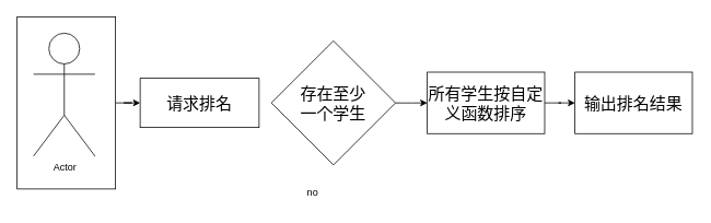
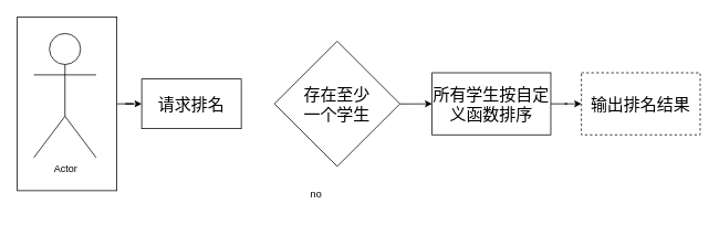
  <mxCell id="0" />
  <mxCell id="1" parent="0" />
  <mxCell id="2" value="" style="edgeStyle=orthogonalEdgeStyle;rounded=0;orthogonalLoop=1;jettySize=auto;html=1;" edge="1" parent="1" source="3" target="5"><mxGeometry relative="1" as="geometry" /></mxCell>
  <mxCell id="3" value="" style="rounded=0;whiteSpace=wrap;html=1;" vertex="1" parent="1"><mxGeometry x="20" y="20" width="120" height="210" as="geometry" /></mxCell>
  <mxCell id="4" value="Actor" style="shape=umlActor;verticalLabelPosition=bottom;verticalAlign=top;html=1;outlineConnect=0;" vertex="1" parent="1"><mxGeometry x="40" y="40" width="75" height="150" as="geometry" /></mxCell>
- <mxCell id="5" value="请求排名" style="whiteSpace=wrap;html=1;rounded=0;fontSize=20;" vertex="1" parent="1"><mxGeometry x="170" y="95" width="145" height="60" as="geometry" /></mxCell>
+ <mxCell id="5" value="请求排名" style="whiteSpace=wrap;html=1;rounded=0;fontSize=20;" vertex="1" parent="1"><mxGeometry x="170" y="95" width="120" height="60" as="geometry" /></mxCell>
  <mxCell id="6" value="" style="edgeStyle=orthogonalEdgeStyle;rounded=0;orthogonalLoop=1;jettySize=auto;html=1;" edge="1" parent="1" source="7" target="10"><mxGeometry relative="1" as="geometry" /></mxCell>
  <mxCell id="7" value="存在至少&lt;div&gt;一个学生&lt;/div&gt;" style="rhombus;whiteSpace=wrap;html=1;fontSize=20;rounded=0;" vertex="1" parent="1"><mxGeometry x="330" y="49.38" width="151.25" height="151.25" as="geometry" /></mxCell>
  <mxCell id="8" value="no" style="text;html=1;align=center;verticalAlign=middle;resizable=0;points=[];autosize=1;strokeColor=none;fillColor=none;" vertex="1" parent="1"><mxGeometry x="360" y="220" width="40" height="30" as="geometry" /></mxCell>
  <mxCell id="9" value="" style="edgeStyle=orthogonalEdgeStyle;rounded=0;orthogonalLoop=1;jettySize=auto;html=1;" edge="1" parent="1" source="10" target="11"><mxGeometry relative="1" as="geometry" /></mxCell>
  <mxCell id="10" value="所有学生按自定义函数排序" style="whiteSpace=wrap;html=1;fontSize=20;rounded=0;" vertex="1" parent="1"><mxGeometry x="520" y="87.51" width="143.13" height="75" as="geometry" /></mxCell>
- <mxCell id="11" value="输出排名结果" style="whiteSpace=wrap;html=1;fontSize=20;rounded=0;" vertex="1" parent="1"><mxGeometry x="700" y="87.51" width="143.13" height="75" as="geometry" /></mxCell>
+ <mxCell id="11" value="输出排名结果" style="whiteSpace=wrap;html=1;fontSize=20;rounded=0;dashed=1;" vertex="1" parent="1"><mxGeometry x="700" y="87.51" width="143.13" height="75" as="geometry" /></mxCell>
